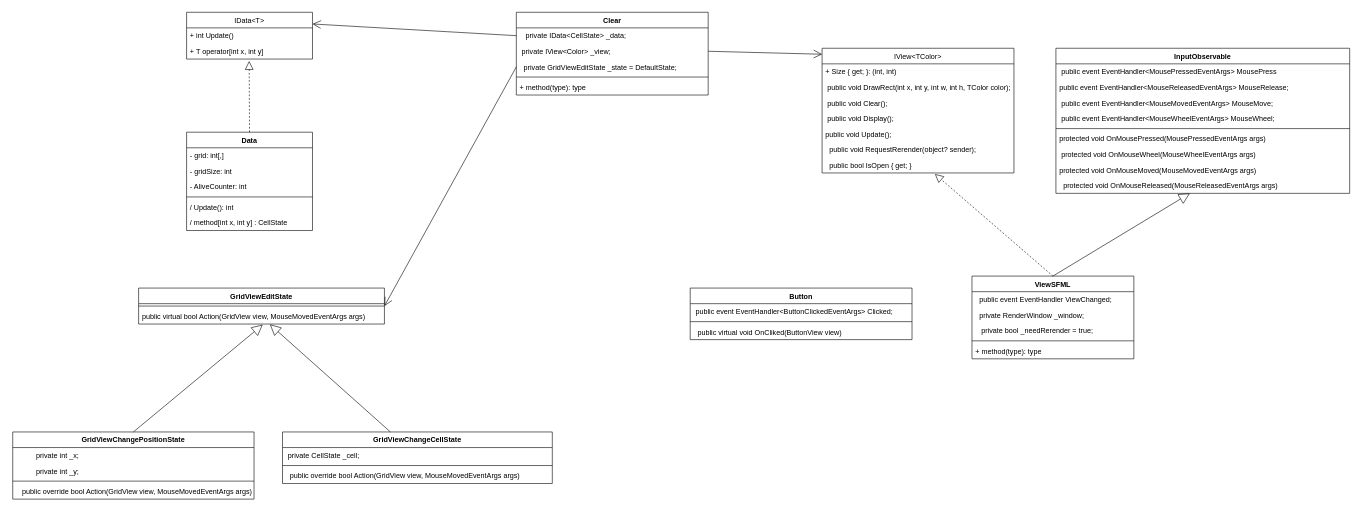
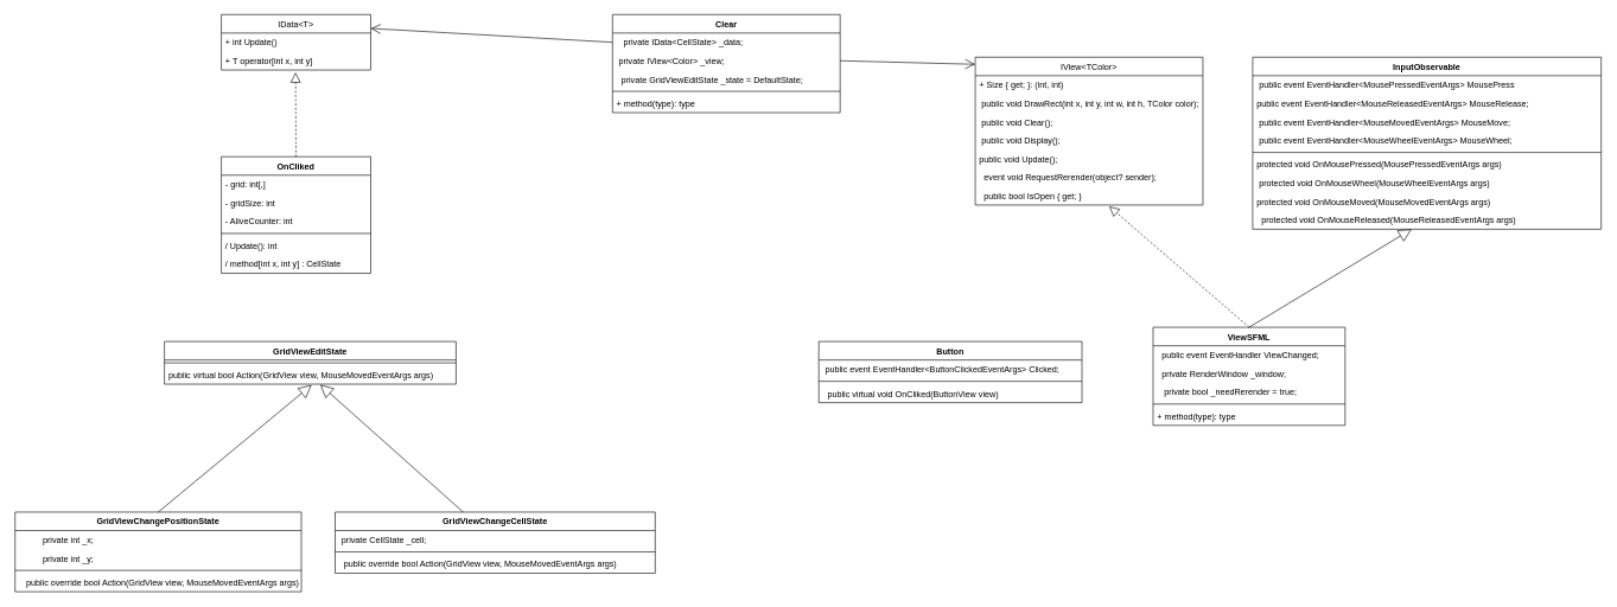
  <mxCell id="0" />
  <mxCell id="1" parent="0" />
  <mxCell id="2" value="IData&lt;T&gt;" style="swimlane;fontStyle=0;childLayout=stackLayout;horizontal=1;startSize=26;fillColor=none;horizontalStack=0;resizeParent=1;resizeParentMax=0;resizeLast=0;collapsible=1;marginBottom=0;" vertex="1" parent="1"><mxGeometry x="310" y="20" width="210" height="78" as="geometry" /></mxCell>
  <mxCell id="3" value="+ int Update()" style="text;strokeColor=none;fillColor=none;align=left;verticalAlign=top;spacingLeft=4;spacingRight=4;overflow=hidden;rotatable=0;points=[[0,0.5],[1,0.5]];portConstraint=eastwest;" vertex="1" parent="2"><mxGeometry y="26" width="210" height="26" as="geometry" /></mxCell>
  <mxCell id="4" value="+ T operator[int x, int y]" style="text;strokeColor=none;fillColor=none;align=left;verticalAlign=top;spacingLeft=4;spacingRight=4;overflow=hidden;rotatable=0;points=[[0,0.5],[1,0.5]];portConstraint=eastwest;" vertex="1" parent="2"><mxGeometry y="52" width="210" height="26" as="geometry" /></mxCell>
- <mxCell id="5" value="Data" style="swimlane;fontStyle=1;align=center;verticalAlign=top;childLayout=stackLayout;horizontal=1;startSize=26;horizontalStack=0;resizeParent=1;resizeParentMax=0;resizeLast=0;collapsible=1;marginBottom=0;" vertex="1" parent="1"><mxGeometry x="310" y="220" width="210" height="164" as="geometry" /></mxCell>
+ <mxCell id="5" value="OnCliked" style="swimlane;fontStyle=1;align=center;verticalAlign=top;childLayout=stackLayout;horizontal=1;startSize=26;horizontalStack=0;resizeParent=1;resizeParentMax=0;resizeLast=0;collapsible=1;marginBottom=0;" vertex="1" parent="1"><mxGeometry x="310" y="220" width="210" height="164" as="geometry" /></mxCell>
  <mxCell id="6" value="- grid: int[,]" style="text;strokeColor=none;fillColor=none;align=left;verticalAlign=top;spacingLeft=4;spacingRight=4;overflow=hidden;rotatable=0;points=[[0,0.5],[1,0.5]];portConstraint=eastwest;" vertex="1" parent="5"><mxGeometry y="26" width="210" height="26" as="geometry" /></mxCell>
  <mxCell id="7" value="- gridSize: int" style="text;strokeColor=none;fillColor=none;align=left;verticalAlign=top;spacingLeft=4;spacingRight=4;overflow=hidden;rotatable=0;points=[[0,0.5],[1,0.5]];portConstraint=eastwest;" vertex="1" parent="5"><mxGeometry y="52" width="210" height="26" as="geometry" /></mxCell>
  <mxCell id="8" value="- AliveCounter: int" style="text;strokeColor=none;fillColor=none;align=left;verticalAlign=top;spacingLeft=4;spacingRight=4;overflow=hidden;rotatable=0;points=[[0,0.5],[1,0.5]];portConstraint=eastwest;" vertex="1" parent="5"><mxGeometry y="78" width="210" height="26" as="geometry" /></mxCell>
  <mxCell id="9" value="" style="line;strokeWidth=1;fillColor=none;align=left;verticalAlign=middle;spacingTop=-1;spacingLeft=3;spacingRight=3;rotatable=0;labelPosition=right;points=[];portConstraint=eastwest;" vertex="1" parent="5"><mxGeometry y="104" width="210" height="8" as="geometry" /></mxCell>
  <mxCell id="10" value="/ Update(): int" style="text;strokeColor=none;fillColor=none;align=left;verticalAlign=top;spacingLeft=4;spacingRight=4;overflow=hidden;rotatable=0;points=[[0,0.5],[1,0.5]];portConstraint=eastwest;" vertex="1" parent="5"><mxGeometry y="112" width="210" height="26" as="geometry" /></mxCell>
  <mxCell id="11" value="/ method[int x, int y] : CellState" style="text;strokeColor=none;fillColor=none;align=left;verticalAlign=top;spacingLeft=4;spacingRight=4;overflow=hidden;rotatable=0;points=[[0,0.5],[1,0.5]];portConstraint=eastwest;" vertex="1" parent="5"><mxGeometry y="138" width="210" height="26" as="geometry" /></mxCell>
  <mxCell id="12" value="" style="endArrow=block;dashed=1;endFill=0;endSize=12;html=1;rounded=0;entryX=0.497;entryY=1.126;entryDx=0;entryDy=0;entryPerimeter=0;exitX=0.5;exitY=0;exitDx=0;exitDy=0;" edge="1" parent="1" source="5" target="4"><mxGeometry width="160" relative="1" as="geometry"><mxPoint x="560" y="320" as="sourcePoint" /><mxPoint x="720" y="320" as="targetPoint" /></mxGeometry></mxCell>
  <mxCell id="13" value="IView&lt;TColor&gt;" style="swimlane;fontStyle=0;childLayout=stackLayout;horizontal=1;startSize=26;fillColor=none;horizontalStack=0;resizeParent=1;resizeParentMax=0;resizeLast=0;collapsible=1;marginBottom=0;" vertex="1" parent="1"><mxGeometry x="1370" y="80" width="320" height="208" as="geometry" /></mxCell>
  <mxCell id="14" value="+ Size { get; }: (int, int)" style="text;strokeColor=none;fillColor=none;align=left;verticalAlign=top;spacingLeft=4;spacingRight=4;overflow=hidden;rotatable=0;points=[[0,0.5],[1,0.5]];portConstraint=eastwest;" vertex="1" parent="13"><mxGeometry y="26" width="320" height="26" as="geometry" /></mxCell>
  <mxCell id="15" value=" public void DrawRect(int x, int y, int w, int h, TColor color);" style="text;strokeColor=none;fillColor=none;align=left;verticalAlign=top;spacingLeft=4;spacingRight=4;overflow=hidden;rotatable=0;points=[[0,0.5],[1,0.5]];portConstraint=eastwest;" vertex="1" parent="13"><mxGeometry y="52" width="320" height="26" as="geometry" /></mxCell>
  <mxCell id="16" value=" public void Clear();" style="text;strokeColor=none;fillColor=none;align=left;verticalAlign=top;spacingLeft=4;spacingRight=4;overflow=hidden;rotatable=0;points=[[0,0.5],[1,0.5]];portConstraint=eastwest;" vertex="1" parent="13"><mxGeometry y="78" width="320" height="26" as="geometry" /></mxCell>
  <mxCell id="17" value=" public void Display();" style="text;strokeColor=none;fillColor=none;align=left;verticalAlign=top;spacingLeft=4;spacingRight=4;overflow=hidden;rotatable=0;points=[[0,0.5],[1,0.5]];portConstraint=eastwest;" vertex="1" parent="13"><mxGeometry y="104" width="320" height="26" as="geometry" /></mxCell>
  <mxCell id="18" value="public void Update();" style="text;strokeColor=none;fillColor=none;align=left;verticalAlign=top;spacingLeft=4;spacingRight=4;overflow=hidden;rotatable=0;points=[[0,0.5],[1,0.5]];portConstraint=eastwest;" vertex="1" parent="13"><mxGeometry y="130" width="320" height="26" as="geometry" /></mxCell>
- <mxCell id="19" value="  public void RequestRerender(object? sender);" style="text;strokeColor=none;fillColor=none;align=left;verticalAlign=top;spacingLeft=4;spacingRight=4;overflow=hidden;rotatable=0;points=[[0,0.5],[1,0.5]];portConstraint=eastwest;" vertex="1" parent="13"><mxGeometry y="156" width="320" height="26" as="geometry" /></mxCell>
+ <mxCell id="19" value="  event void RequestRerender(object? sender);" style="text;strokeColor=none;fillColor=none;align=left;verticalAlign=top;spacingLeft=4;spacingRight=4;overflow=hidden;rotatable=0;points=[[0,0.5],[1,0.5]];portConstraint=eastwest;" vertex="1" parent="13"><mxGeometry y="156" width="320" height="26" as="geometry" /></mxCell>
  <mxCell id="20" value="  public bool IsOpen { get; }" style="text;strokeColor=none;fillColor=none;align=left;verticalAlign=top;spacingLeft=4;spacingRight=4;overflow=hidden;rotatable=0;points=[[0,0.5],[1,0.5]];portConstraint=eastwest;" vertex="1" parent="13"><mxGeometry y="182" width="320" height="26" as="geometry" /></mxCell>
  <mxCell id="21" value="InputObservable" style="swimlane;fontStyle=1;align=center;verticalAlign=top;childLayout=stackLayout;horizontal=1;startSize=26;horizontalStack=0;resizeParent=1;resizeParentMax=0;resizeLast=0;collapsible=1;marginBottom=0;" vertex="1" parent="1"><mxGeometry x="1760" y="80" width="490" height="242" as="geometry" /></mxCell>
  <mxCell id="22" value=" public event EventHandler&lt;MousePressedEventArgs&gt; MousePress&#10;" style="text;strokeColor=none;fillColor=none;align=left;verticalAlign=top;spacingLeft=4;spacingRight=4;overflow=hidden;rotatable=0;points=[[0,0.5],[1,0.5]];portConstraint=eastwest;" vertex="1" parent="21"><mxGeometry y="26" width="490" height="26" as="geometry" /></mxCell>
  <mxCell id="23" value="public event EventHandler&lt;MouseReleasedEventArgs&gt; MouseRelease;&#10;" style="text;strokeColor=none;fillColor=none;align=left;verticalAlign=top;spacingLeft=4;spacingRight=4;overflow=hidden;rotatable=0;points=[[0,0.5],[1,0.5]];portConstraint=eastwest;" vertex="1" parent="21"><mxGeometry y="52" width="490" height="26" as="geometry" /></mxCell>
  <mxCell id="24" value=" public event EventHandler&lt;MouseMovedEventArgs&gt; MouseMove;&#10;" style="text;strokeColor=none;fillColor=none;align=left;verticalAlign=top;spacingLeft=4;spacingRight=4;overflow=hidden;rotatable=0;points=[[0,0.5],[1,0.5]];portConstraint=eastwest;" vertex="1" parent="21"><mxGeometry y="78" width="490" height="26" as="geometry" /></mxCell>
  <mxCell id="25" value=" public event EventHandler&lt;MouseWheelEventArgs&gt; MouseWheel;&#10;" style="text;strokeColor=none;fillColor=none;align=left;verticalAlign=top;spacingLeft=4;spacingRight=4;overflow=hidden;rotatable=0;points=[[0,0.5],[1,0.5]];portConstraint=eastwest;" vertex="1" parent="21"><mxGeometry y="104" width="490" height="26" as="geometry" /></mxCell>
  <mxCell id="26" value="" style="line;strokeWidth=1;fillColor=none;align=left;verticalAlign=middle;spacingTop=-1;spacingLeft=3;spacingRight=3;rotatable=0;labelPosition=right;points=[];portConstraint=eastwest;" vertex="1" parent="21"><mxGeometry y="130" width="490" height="8" as="geometry" /></mxCell>
  <mxCell id="27" value="protected void OnMousePressed(MousePressedEventArgs args)" style="text;strokeColor=none;fillColor=none;align=left;verticalAlign=top;spacingLeft=4;spacingRight=4;overflow=hidden;rotatable=0;points=[[0,0.5],[1,0.5]];portConstraint=eastwest;" vertex="1" parent="21"><mxGeometry y="138" width="490" height="26" as="geometry" /></mxCell>
  <mxCell id="28" value=" protected void OnMouseWheel(MouseWheelEventArgs args)" style="text;strokeColor=none;fillColor=none;align=left;verticalAlign=top;spacingLeft=4;spacingRight=4;overflow=hidden;rotatable=0;points=[[0,0.5],[1,0.5]];portConstraint=eastwest;" vertex="1" parent="21"><mxGeometry y="164" width="490" height="26" as="geometry" /></mxCell>
  <mxCell id="29" value="protected void OnMouseMoved(MouseMovedEventArgs args)" style="text;strokeColor=none;fillColor=none;align=left;verticalAlign=top;spacingLeft=4;spacingRight=4;overflow=hidden;rotatable=0;points=[[0,0.5],[1,0.5]];portConstraint=eastwest;" vertex="1" parent="21"><mxGeometry y="190" width="490" height="26" as="geometry" /></mxCell>
  <mxCell id="30" value="  protected void OnMouseReleased(MouseReleasedEventArgs args)" style="text;strokeColor=none;fillColor=none;align=left;verticalAlign=top;spacingLeft=4;spacingRight=4;overflow=hidden;rotatable=0;points=[[0,0.5],[1,0.5]];portConstraint=eastwest;" vertex="1" parent="21"><mxGeometry y="216" width="490" height="26" as="geometry" /></mxCell>
  <mxCell id="31" value="ViewSFML" style="swimlane;fontStyle=1;align=center;verticalAlign=top;childLayout=stackLayout;horizontal=1;startSize=26;horizontalStack=0;resizeParent=1;resizeParentMax=0;resizeLast=0;collapsible=1;marginBottom=0;" vertex="1" parent="1"><mxGeometry x="1620" y="460" width="270" height="138" as="geometry" /></mxCell>
  <mxCell id="32" value="  public event EventHandler ViewChanged;" style="text;strokeColor=none;fillColor=none;align=left;verticalAlign=top;spacingLeft=4;spacingRight=4;overflow=hidden;rotatable=0;points=[[0,0.5],[1,0.5]];portConstraint=eastwest;" vertex="1" parent="31"><mxGeometry y="26" width="270" height="26" as="geometry" /></mxCell>
  <mxCell id="33" value="  private RenderWindow _window;" style="text;strokeColor=none;fillColor=none;align=left;verticalAlign=top;spacingLeft=4;spacingRight=4;overflow=hidden;rotatable=0;points=[[0,0.5],[1,0.5]];portConstraint=eastwest;" vertex="1" parent="31"><mxGeometry y="52" width="270" height="26" as="geometry" /></mxCell>
  <mxCell id="34" value="   private bool _needRerender = true;" style="text;strokeColor=none;fillColor=none;align=left;verticalAlign=top;spacingLeft=4;spacingRight=4;overflow=hidden;rotatable=0;points=[[0,0.5],[1,0.5]];portConstraint=eastwest;" vertex="1" parent="31"><mxGeometry y="78" width="270" height="26" as="geometry" /></mxCell>
  <mxCell id="35" value="" style="line;strokeWidth=1;fillColor=none;align=left;verticalAlign=middle;spacingTop=-1;spacingLeft=3;spacingRight=3;rotatable=0;labelPosition=right;points=[];portConstraint=eastwest;" vertex="1" parent="31"><mxGeometry y="104" width="270" height="8" as="geometry" /></mxCell>
  <mxCell id="36" value="+ method(type): type" style="text;strokeColor=none;fillColor=none;align=left;verticalAlign=top;spacingLeft=4;spacingRight=4;overflow=hidden;rotatable=0;points=[[0,0.5],[1,0.5]];portConstraint=eastwest;" vertex="1" parent="31"><mxGeometry y="112" width="270" height="26" as="geometry" /></mxCell>
  <mxCell id="37" value="" style="endArrow=block;dashed=1;endFill=0;endSize=12;html=1;rounded=0;entryX=0.588;entryY=1.067;entryDx=0;entryDy=0;entryPerimeter=0;exitX=0.5;exitY=0;exitDx=0;exitDy=0;" edge="1" parent="1" source="31" target="20"><mxGeometry width="160" relative="1" as="geometry"><mxPoint x="1680" y="840" as="sourcePoint" /><mxPoint x="1840" y="840" as="targetPoint" /></mxGeometry></mxCell>
  <mxCell id="38" value="" style="endArrow=block;endSize=16;endFill=0;html=1;rounded=0;exitX=0.5;exitY=0;exitDx=0;exitDy=0;" edge="1" parent="1" source="31" target="30"><mxGeometry width="160" relative="1" as="geometry"><mxPoint x="1750" y="850" as="sourcePoint" /><mxPoint x="1770" y="840" as="targetPoint" /></mxGeometry></mxCell>
  <mxCell id="39" value="Clear" style="swimlane;fontStyle=1;align=center;verticalAlign=top;childLayout=stackLayout;horizontal=1;startSize=26;horizontalStack=0;resizeParent=1;resizeParentMax=0;resizeLast=0;collapsible=1;marginBottom=0;" vertex="1" parent="1"><mxGeometry x="860" y="20" width="320" height="138" as="geometry" /></mxCell>
  <mxCell id="40" value="   private IData&lt;CellState&gt; _data;" style="text;strokeColor=none;fillColor=none;align=left;verticalAlign=top;spacingLeft=4;spacingRight=4;overflow=hidden;rotatable=0;points=[[0,0.5],[1,0.5]];portConstraint=eastwest;" vertex="1" parent="39"><mxGeometry y="26" width="320" height="26" as="geometry" /></mxCell>
  <mxCell id="41" value=" private IView&lt;Color&gt; _view;" style="text;strokeColor=none;fillColor=none;align=left;verticalAlign=top;spacingLeft=4;spacingRight=4;overflow=hidden;rotatable=0;points=[[0,0.5],[1,0.5]];portConstraint=eastwest;" vertex="1" parent="39"><mxGeometry y="52" width="320" height="26" as="geometry" /></mxCell>
  <mxCell id="42" value="  private GridViewEditState _state = DefaultState;" style="text;strokeColor=none;fillColor=none;align=left;verticalAlign=top;spacingLeft=4;spacingRight=4;overflow=hidden;rotatable=0;points=[[0,0.5],[1,0.5]];portConstraint=eastwest;" vertex="1" parent="39"><mxGeometry y="78" width="320" height="26" as="geometry" /></mxCell>
  <mxCell id="43" value="" style="line;strokeWidth=1;fillColor=none;align=left;verticalAlign=middle;spacingTop=-1;spacingLeft=3;spacingRight=3;rotatable=0;labelPosition=right;points=[];portConstraint=eastwest;" vertex="1" parent="39"><mxGeometry y="104" width="320" height="8" as="geometry" /></mxCell>
  <mxCell id="44" value="+ method(type): type" style="text;strokeColor=none;fillColor=none;align=left;verticalAlign=top;spacingLeft=4;spacingRight=4;overflow=hidden;rotatable=0;points=[[0,0.5],[1,0.5]];portConstraint=eastwest;" vertex="1" parent="39"><mxGeometry y="112" width="320" height="26" as="geometry" /></mxCell>
  <mxCell id="45" value="GridViewEditState" style="swimlane;fontStyle=1;align=center;verticalAlign=top;childLayout=stackLayout;horizontal=1;startSize=26;horizontalStack=0;resizeParent=1;resizeParentMax=0;resizeLast=0;collapsible=1;marginBottom=0;" vertex="1" parent="1"><mxGeometry x="230" y="480" width="410" height="60" as="geometry" /></mxCell>
  <mxCell id="46" value="" style="line;strokeWidth=1;fillColor=none;align=left;verticalAlign=middle;spacingTop=-1;spacingLeft=3;spacingRight=3;rotatable=0;labelPosition=right;points=[];portConstraint=eastwest;" vertex="1" parent="45"><mxGeometry y="26" width="410" height="8" as="geometry" /></mxCell>
  <mxCell id="47" value="public virtual bool Action(GridView view, MouseMovedEventArgs args)" style="text;strokeColor=none;fillColor=none;align=left;verticalAlign=top;spacingLeft=4;spacingRight=4;overflow=hidden;rotatable=0;points=[[0,0.5],[1,0.5]];portConstraint=eastwest;" vertex="1" parent="45"><mxGeometry y="34" width="410" height="26" as="geometry" /></mxCell>
  <mxCell id="48" value="GridViewChangePositionState" style="swimlane;fontStyle=1;align=center;verticalAlign=top;childLayout=stackLayout;horizontal=1;startSize=26;horizontalStack=0;resizeParent=1;resizeParentMax=0;resizeLast=0;collapsible=1;marginBottom=0;" vertex="1" parent="1"><mxGeometry x="20" y="720" width="402.5" height="112" as="geometry" /></mxCell>
  <mxCell id="49" value="          private int _x;" style="text;strokeColor=none;fillColor=none;align=left;verticalAlign=top;spacingLeft=4;spacingRight=4;overflow=hidden;rotatable=0;points=[[0,0.5],[1,0.5]];portConstraint=eastwest;" vertex="1" parent="48"><mxGeometry y="26" width="402.5" height="26" as="geometry" /></mxCell>
  <mxCell id="50" value="          private int _y;" style="text;strokeColor=none;fillColor=none;align=left;verticalAlign=top;spacingLeft=4;spacingRight=4;overflow=hidden;rotatable=0;points=[[0,0.5],[1,0.5]];portConstraint=eastwest;" vertex="1" parent="48"><mxGeometry y="52" width="402.5" height="26" as="geometry" /></mxCell>
  <mxCell id="51" value="" style="line;strokeWidth=1;fillColor=none;align=left;verticalAlign=middle;spacingTop=-1;spacingLeft=3;spacingRight=3;rotatable=0;labelPosition=right;points=[];portConstraint=eastwest;" vertex="1" parent="48"><mxGeometry y="78" width="402.5" height="8" as="geometry" /></mxCell>
  <mxCell id="52" value="   public override bool Action(GridView view, MouseMovedEventArgs args)" style="text;strokeColor=none;fillColor=none;align=left;verticalAlign=top;spacingLeft=4;spacingRight=4;overflow=hidden;rotatable=0;points=[[0,0.5],[1,0.5]];portConstraint=eastwest;" vertex="1" parent="48"><mxGeometry y="86" width="402.5" height="26" as="geometry" /></mxCell>
  <mxCell id="53" value="" style="endArrow=block;endSize=16;endFill=0;html=1;rounded=0;entryX=0.505;entryY=1.04;entryDx=0;entryDy=0;entryPerimeter=0;exitX=0.5;exitY=0;exitDx=0;exitDy=0;" edge="1" parent="1" source="48" target="47"><mxGeometry width="160" relative="1" as="geometry"><mxPoint y="870" as="sourcePoint" x="460" /><mxPoint x="620" y="870" as="targetPoint" /></mxGeometry></mxCell>
  <mxCell id="54" value="GridViewChangeCellState" style="swimlane;fontStyle=1;align=center;verticalAlign=top;childLayout=stackLayout;horizontal=1;startSize=26;horizontalStack=0;resizeParent=1;resizeParentMax=0;resizeLast=0;collapsible=1;marginBottom=0;" vertex="1" parent="1"><mxGeometry x="470" y="720" width="450" height="86" as="geometry" /></mxCell>
  <mxCell id="55" value=" private CellState _cell;" style="text;strokeColor=none;fillColor=none;align=left;verticalAlign=top;spacingLeft=4;spacingRight=4;overflow=hidden;rotatable=0;points=[[0,0.5],[1,0.5]];portConstraint=eastwest;" vertex="1" parent="54"><mxGeometry y="26" width="450" height="26" as="geometry" /></mxCell>
  <mxCell id="56" value="" style="line;strokeWidth=1;fillColor=none;align=left;verticalAlign=middle;spacingTop=-1;spacingLeft=3;spacingRight=3;rotatable=0;labelPosition=right;points=[];portConstraint=eastwest;" vertex="1" parent="54"><mxGeometry y="52" width="450" height="8" as="geometry" /></mxCell>
  <mxCell id="57" value="  public override bool Action(GridView view, MouseMovedEventArgs args)" style="text;strokeColor=none;fillColor=none;align=left;verticalAlign=top;spacingLeft=4;spacingRight=4;overflow=hidden;rotatable=0;points=[[0,0.5],[1,0.5]];portConstraint=eastwest;" vertex="1" parent="54"><mxGeometry y="60" width="450" height="26" as="geometry" /></mxCell>
  <mxCell id="58" value="" style="endArrow=block;endSize=16;endFill=0;html=1;rounded=0;exitX=0.4;exitY=0;exitDx=0;exitDy=0;exitPerimeter=0;entryX=0.534;entryY=1.023;entryDx=0;entryDy=0;entryPerimeter=0;" edge="1" parent="1" source="54" target="47"><mxGeometry width="160" relative="1" as="geometry"><mxPoint x="640" y="960" as="sourcePoint" /><mxPoint x="590" y="730" as="targetPoint" /></mxGeometry></mxCell>
- <mxCell id="59" value="" style="endArrow=open;endFill=1;endSize=12;html=1;rounded=0;entryX=1;entryY=0.5;entryDx=0;entryDy=0;exitX=0;exitY=0.5;exitDx=0;exitDy=0;" edge="1" parent="1" source="42" target="45"><mxGeometry width="160" relative="1" as="geometry"><mxPoint x="760" y="660" as="sourcePoint" /><mxPoint x="920" y="660" as="targetPoint" /></mxGeometry></mxCell>
  <mxCell id="60" value="" style="endArrow=open;endFill=1;endSize=12;html=1;rounded=0;exitX=1;exitY=0.5;exitDx=0;exitDy=0;entryX=0;entryY=0.048;entryDx=0;entryDy=0;entryPerimeter=0;" edge="1" parent="1" source="41" target="13"><mxGeometry width="160" relative="1" as="geometry"><mxPoint x="1260" y="490" as="sourcePoint" /><mxPoint x="1420" y="490" as="targetPoint" /></mxGeometry></mxCell>
  <mxCell id="61" value="" style="endArrow=open;endFill=1;endSize=12;html=1;rounded=0;entryX=1;entryY=0.25;entryDx=0;entryDy=0;exitX=0;exitY=0.5;exitDx=0;exitDy=0;" edge="1" parent="1" source="40" target="2"><mxGeometry width="160" relative="1" as="geometry"><mxPoint x="730" y="370" as="sourcePoint" /><mxPoint x="890" y="370" as="targetPoint" /></mxGeometry></mxCell>
  <mxCell id="62" value="Button" style="swimlane;fontStyle=1;align=center;verticalAlign=top;childLayout=stackLayout;horizontal=1;startSize=26;horizontalStack=0;resizeParent=1;resizeParentMax=0;resizeLast=0;collapsible=1;marginBottom=0;" vertex="1" parent="1"><mxGeometry x="1150" y="480" width="370" height="86" as="geometry" /></mxCell>
  <mxCell id="63" value=" public event EventHandler&lt;ButtonClickedEventArgs&gt; Clicked;" style="text;strokeColor=none;fillColor=none;align=left;verticalAlign=top;spacingLeft=4;spacingRight=4;overflow=hidden;rotatable=0;points=[[0,0.5],[1,0.5]];portConstraint=eastwest;" vertex="1" parent="62"><mxGeometry y="26" width="370" height="26" as="geometry" /></mxCell>
  <mxCell id="64" value="" style="line;strokeWidth=1;fillColor=none;align=left;verticalAlign=middle;spacingTop=-1;spacingLeft=3;spacingRight=3;rotatable=0;labelPosition=right;points=[];portConstraint=eastwest;" vertex="1" parent="62"><mxGeometry y="52" width="370" height="8" as="geometry" /></mxCell>
  <mxCell id="65" value="  public virtual void OnCliked(ButtonView view)" style="text;strokeColor=none;fillColor=none;align=left;verticalAlign=top;spacingLeft=4;spacingRight=4;overflow=hidden;rotatable=0;points=[[0,0.5],[1,0.5]];portConstraint=eastwest;" vertex="1" parent="62"><mxGeometry y="60" width="370" height="26" as="geometry" /></mxCell>
